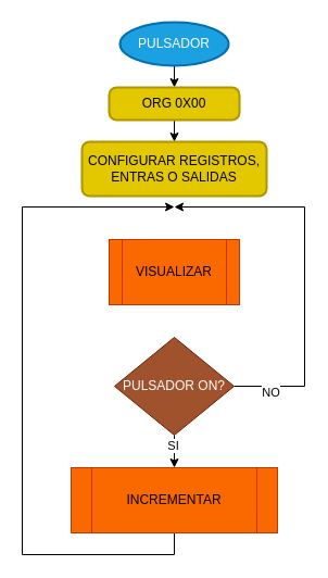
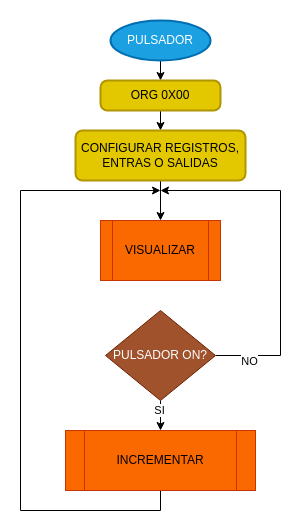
  <mxCell id="0" />
  <mxCell id="1" parent="0" />
  <mxCell id="2" style="edgeStyle=orthogonalEdgeStyle;rounded=0;orthogonalLoop=1;jettySize=auto;html=1;exitX=0.5;exitY=1;exitDx=0;exitDy=0;exitPerimeter=0;entryX=0.5;entryY=0;entryDx=0;entryDy=0;" parent="1" source="3" target="5" edge="1"><mxGeometry relative="1" as="geometry" /></mxCell>
  <mxCell id="3" value="PULSADOR" style="strokeWidth=2;html=1;shape=mxgraph.flowchart.start_1;whiteSpace=wrap;fillColor=#1ba1e2;fontColor=#ffffff;strokeColor=#006EAF;" parent="1" vertex="1"><mxGeometry x="110" y="20" width="100" height="40" as="geometry" /></mxCell>
  <mxCell id="4" style="edgeStyle=orthogonalEdgeStyle;rounded=0;orthogonalLoop=1;jettySize=auto;html=1;exitX=0.5;exitY=1;exitDx=0;exitDy=0;entryX=0.5;entryY=0;entryDx=0;entryDy=0;" parent="1" source="5" target="7" edge="1"><mxGeometry relative="1" as="geometry" /></mxCell>
  <mxCell id="5" value="ORG 0X00" style="rounded=1;whiteSpace=wrap;html=1;absoluteArcSize=1;arcSize=14;strokeWidth=2;fillColor=#e3c800;fontColor=#000000;strokeColor=#B09500;" parent="1" vertex="1"><mxGeometry x="100" y="80" width="120" height="30" as="geometry" /></mxCell>
+ <mxCell id="6" style="edgeStyle=orthogonalEdgeStyle;rounded=0;orthogonalLoop=1;jettySize=auto;html=1;exitX=0.5;exitY=1;exitDx=0;exitDy=0;entryX=0.5;entryY=0;entryDx=0;entryDy=0;" parent="1" source="7" target="8" edge="1"><mxGeometry relative="1" as="geometry" /></mxCell>
  <mxCell id="7" value="CONFIGURAR REGISTROS, ENTRAS O SALIDAS" style="rounded=1;whiteSpace=wrap;html=1;absoluteArcSize=1;arcSize=14;strokeWidth=2;fillColor=#e3c800;fontColor=#000000;strokeColor=#B09500;" parent="1" vertex="1"><mxGeometry x="75" y="130" width="170" height="50" as="geometry" /></mxCell>
  <mxCell id="8" value="VISUALIZAR" style="shape=process;whiteSpace=wrap;html=1;backgroundOutline=1;fillColor=#fa6800;fontColor=#000000;strokeColor=#C73500;" parent="1" vertex="1"><mxGeometry x="100" y="220" width="120" height="60" as="geometry" /></mxCell>
  <mxCell id="9" style="edgeStyle=orthogonalEdgeStyle;rounded=0;orthogonalLoop=1;jettySize=auto;html=1;exitX=0.5;exitY=1;exitDx=0;exitDy=0;entryX=0.5;entryY=0;entryDx=0;entryDy=0;" parent="1" source="13" edge="1"><mxGeometry relative="1" as="geometry"><mxPoint x="160" y="430" as="targetPoint" /></mxGeometry></mxCell>
  <mxCell id="10" value="SI" style="edgeLabel;html=1;align=center;verticalAlign=middle;resizable=0;points=[];" parent="9" vertex="1" connectable="0"><mxGeometry x="-0.4" y="-2" relative="1" as="geometry"><mxPoint as="offset" /></mxGeometry></mxCell>
  <mxCell id="11" style="edgeStyle=orthogonalEdgeStyle;rounded=0;orthogonalLoop=1;jettySize=auto;html=1;exitX=1;exitY=0.5;exitDx=0;exitDy=0;" parent="1" source="13" edge="1"><mxGeometry relative="1" as="geometry"><mxPoint x="160" y="190" as="targetPoint" /><Array as="points"><mxPoint x="280" y="355" /><mxPoint x="280" y="190" /></Array></mxGeometry></mxCell>
  <mxCell id="12" value="NO" style="edgeLabel;html=1;align=center;verticalAlign=middle;resizable=0;points=[];" parent="11" vertex="1" connectable="0"><mxGeometry x="-0.811" y="-5" relative="1" as="geometry"><mxPoint as="offset" /></mxGeometry></mxCell>
  <mxCell id="13" value="PULSADOR ON?" style="rhombus;whiteSpace=wrap;html=1;fillColor=#a0522d;fontColor=#ffffff;strokeColor=#6D1F00;" parent="1" vertex="1"><mxGeometry x="105" y="310" width="110" height="90" as="geometry" /></mxCell>
  <mxCell id="14" style="edgeStyle=orthogonalEdgeStyle;rounded=0;orthogonalLoop=1;jettySize=auto;html=1;exitX=0.5;exitY=1;exitDx=0;exitDy=0;" parent="1" source="15" edge="1"><mxGeometry relative="1" as="geometry"><mxPoint x="160" y="190" as="targetPoint" /><Array as="points"><mxPoint x="160" y="510" /><mxPoint x="20" y="510" /><mxPoint x="20" y="190" /></Array></mxGeometry></mxCell>
  <mxCell id="15" value="INCREMENTAR" style="shape=process;whiteSpace=wrap;html=1;backgroundOutline=1;fillColor=#fa6800;fontColor=#000000;strokeColor=#C73500;" parent="1" vertex="1"><mxGeometry x="65" y="430" width="190" height="60" as="geometry" /></mxCell>
